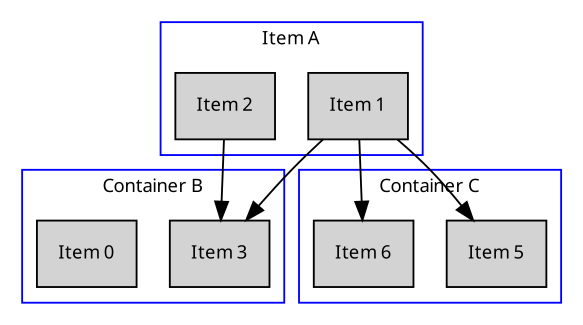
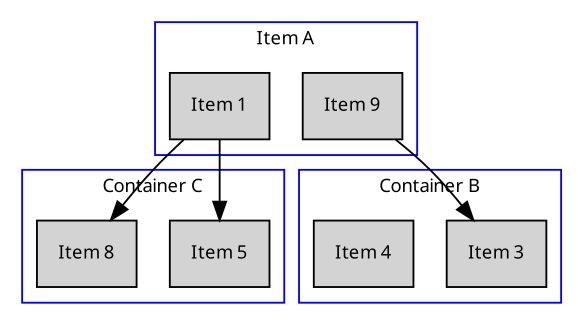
  digraph {
    compound=true
    fontname="Noto Sans"
    fontsize=10
    node [fontname="Noto Sans" fontsize=10 shape=record style=filled]
    edge [fontname="Noto Sans"]
    "Item 3"
-   "Item 4" [label="Item 0"]
+   "Item 4"
    "Item 1"
-   "Item 2"
+   "Item 2" [label="Item 9"]
    "Item 5"
-   "Item 6"
+   "Item 6" [label="Item 8"]
    subgraph cluster_1 {
      color=blue
      label="Container B"
      "Item 3"
      "Item 4"
    }
    subgraph cluster_2 {
      color=blue
      label="Item A"
      "Item 1"
      "Item 2"
    }
    subgraph cluster_3 {
      color=blue
      label="Container C"
      "Item 5"
      "Item 6"
    }
-   "Item 1" -> "Item 3"
    "Item 1" -> "Item 5"
    "Item 1" -> "Item 6"
    "Item 2" -> "Item 3"
  }
